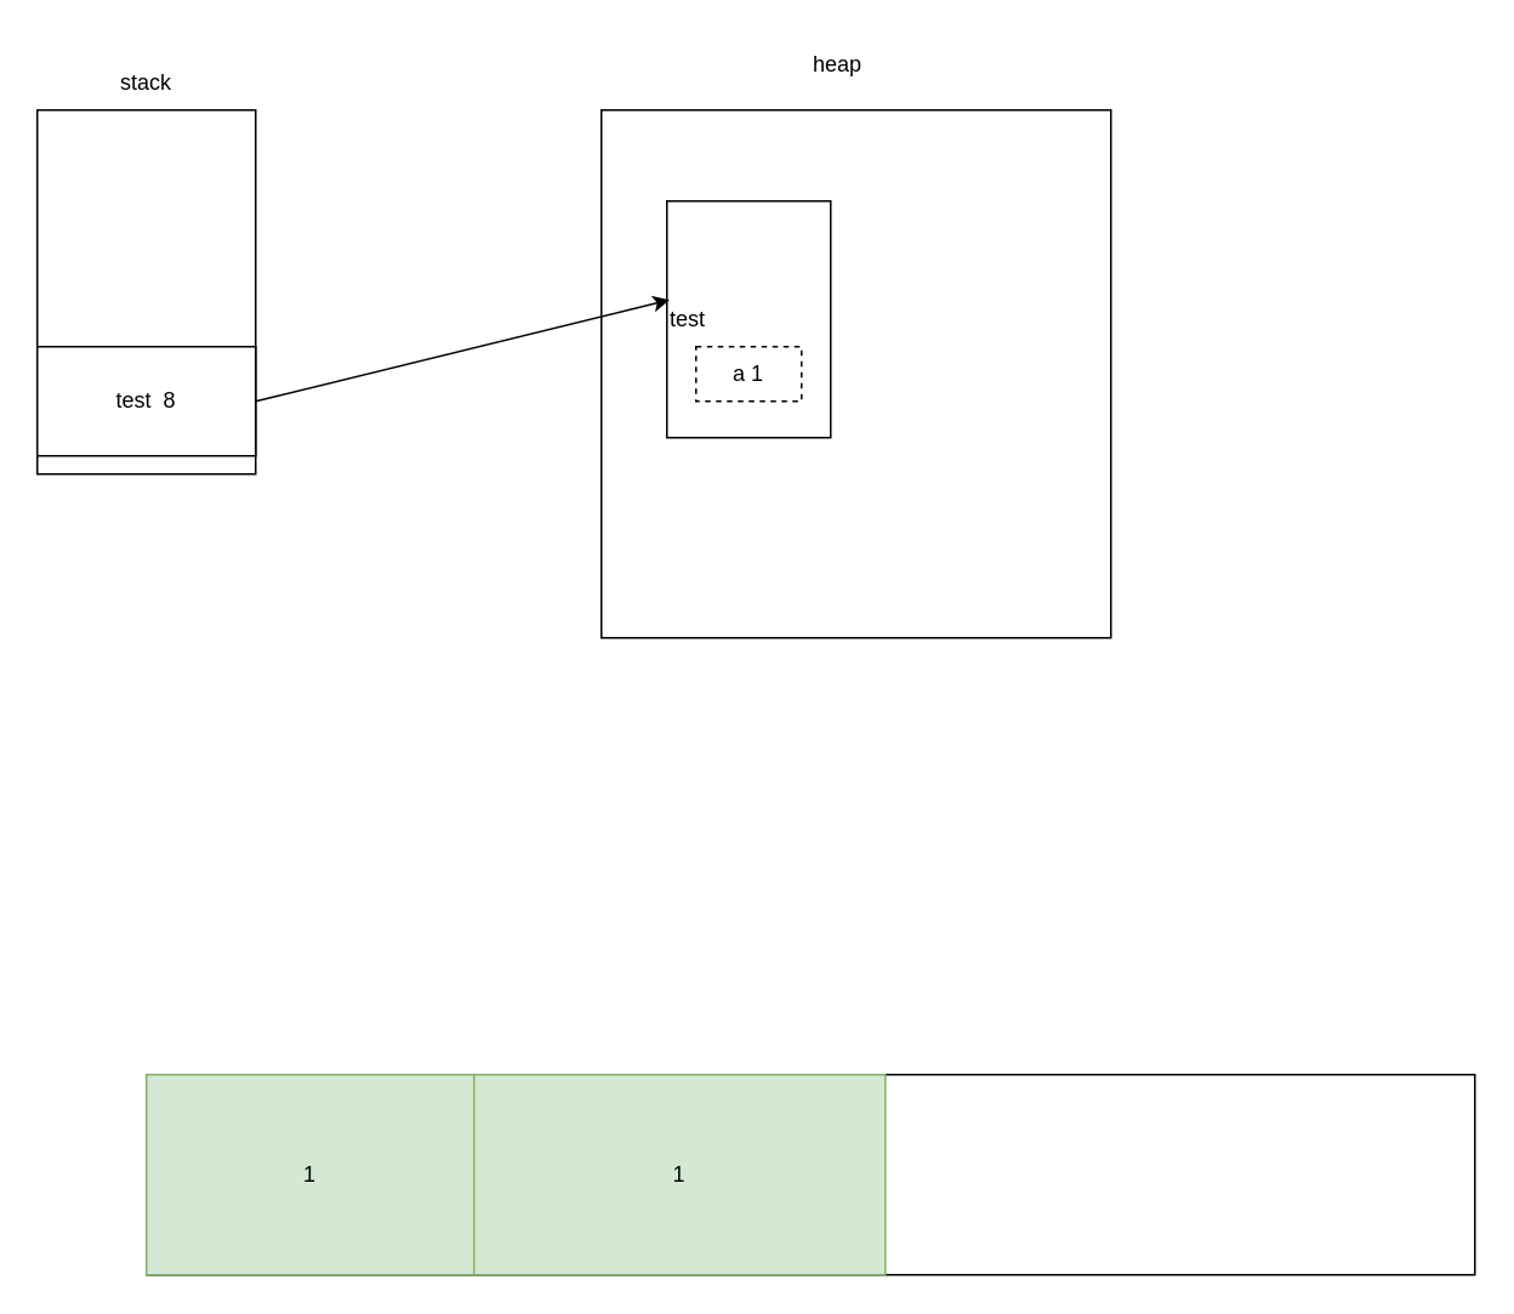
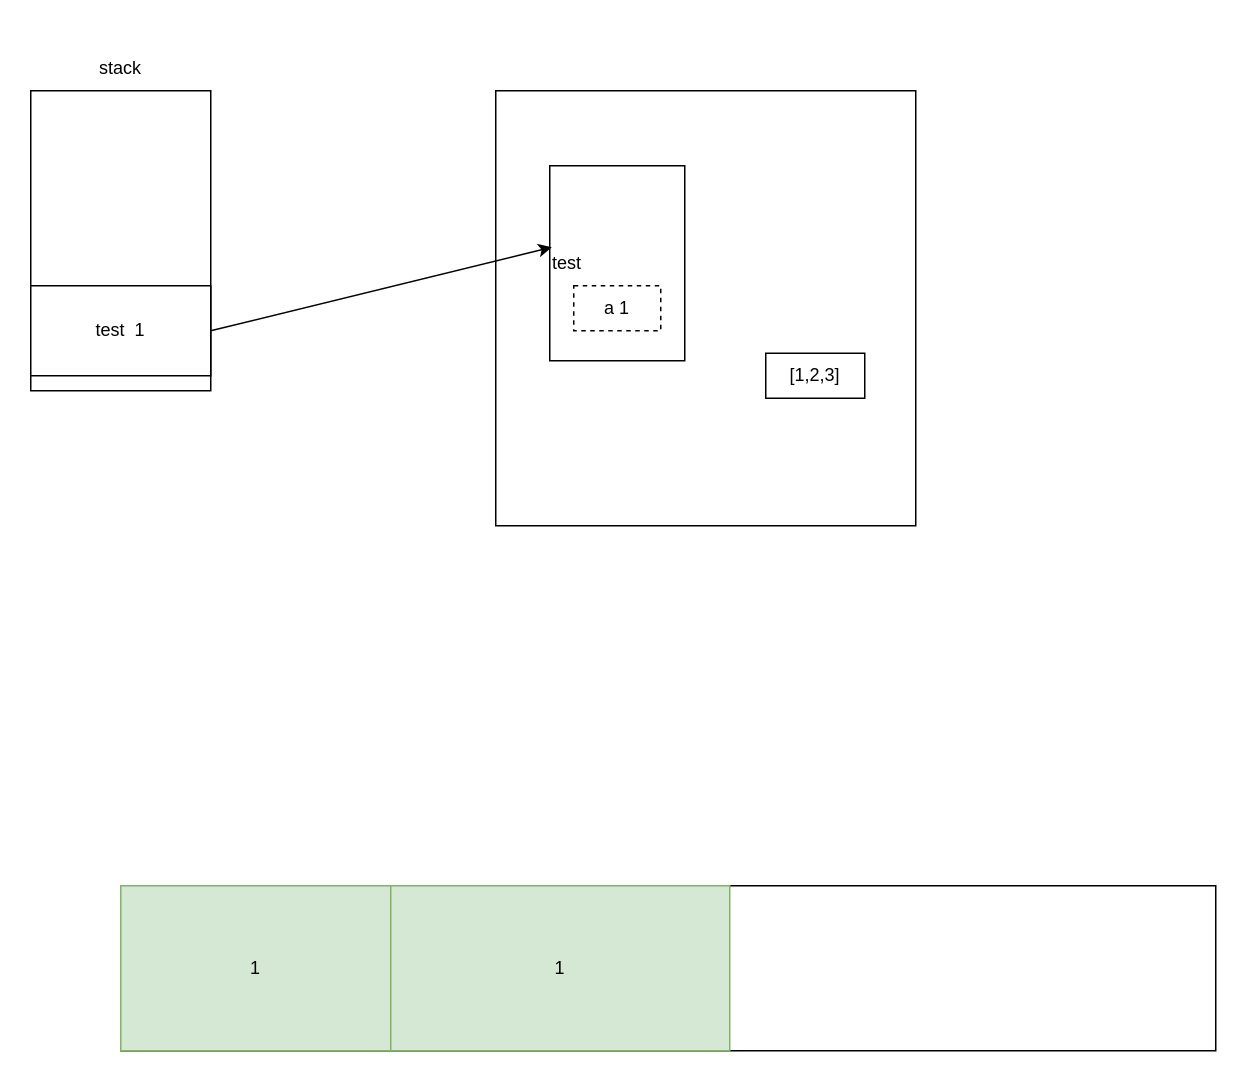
  <mxCell id="0" />
  <mxCell id="1" parent="0" />
  <mxCell id="2" value="" style="rounded=0;whiteSpace=wrap;html=1;" vertex="1" parent="1"><mxGeometry x="20" y="60" width="120" height="200" as="geometry" /></mxCell>
  <mxCell id="3" value="stack" style="text;html=1;align=center;verticalAlign=middle;whiteSpace=wrap;rounded=0;" vertex="1" parent="1"><mxGeometry x="50" y="30" width="60" height="30" as="geometry" /></mxCell>
  <mxCell id="4" value="" style="rounded=0;whiteSpace=wrap;html=1;" vertex="1" parent="1"><mxGeometry x="20" y="190" width="120" height="60" as="geometry" /></mxCell>
- <mxCell id="5" value="test&amp;nbsp; 8" style="text;html=1;align=center;verticalAlign=middle;whiteSpace=wrap;rounded=0;" vertex="1" parent="1"><mxGeometry x="50" y="205" width="60" height="30" as="geometry" /></mxCell>
+ <mxCell id="5" value="test&amp;nbsp; 1" style="text;html=1;align=center;verticalAlign=middle;whiteSpace=wrap;rounded=0;" vertex="1" parent="1"><mxGeometry x="50" y="205" width="60" height="30" as="geometry" /></mxCell>
  <mxCell id="6" value="" style="rounded=0;whiteSpace=wrap;html=1;" vertex="1" parent="1"><mxGeometry x="330" y="60" width="280" height="290" as="geometry" /></mxCell>
- <mxCell id="7" value="heap" style="text;html=1;align=center;verticalAlign=middle;whiteSpace=wrap;rounded=0;" vertex="1" parent="1"><mxGeometry x="430" y="20" width="60" height="30" as="geometry" /></mxCell>
  <mxCell id="8" value="test" style="rounded=0;whiteSpace=wrap;html=1;align=left;" vertex="1" parent="1"><mxGeometry x="366" y="110" width="90" height="130" as="geometry" /></mxCell>
  <mxCell id="9" value="a 1" style="rounded=0;whiteSpace=wrap;html=1;dashed=1;" vertex="1" parent="1"><mxGeometry x="382" y="190" width="58" height="30" as="geometry" /></mxCell>
  <mxCell id="10" style="edgeStyle=none;html=1;exitX=1;exitY=0.5;exitDx=0;exitDy=0;entryX=0.015;entryY=0.418;entryDx=0;entryDy=0;entryPerimeter=0;" edge="1" parent="1" source="4" target="8"><mxGeometry relative="1" as="geometry" /></mxCell>
+ <mxCell id="11" value="[1,2,3]" style="rounded=0;whiteSpace=wrap;html=1;" vertex="1" parent="1"><mxGeometry x="510" y="235" width="66" height="30" as="geometry" /></mxCell>
  <mxCell id="12" value="" style="rounded=0;whiteSpace=wrap;html=1;" vertex="1" parent="1"><mxGeometry x="80" y="590" width="730" height="110" as="geometry" /></mxCell>
  <mxCell id="13" value="1" style="rounded=0;whiteSpace=wrap;html=1;fillColor=#d5e8d4;strokeColor=#82b366;" vertex="1" parent="1"><mxGeometry x="80" y="590" width="180" height="110" as="geometry" /></mxCell>
  <mxCell id="14" value="1" style="rounded=0;whiteSpace=wrap;html=1;fillColor=#d5e8d4;strokeColor=#82b366;" vertex="1" parent="1"><mxGeometry x="260" y="590" width="226" height="110" as="geometry" /></mxCell>
